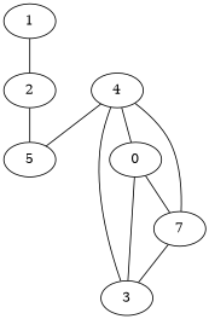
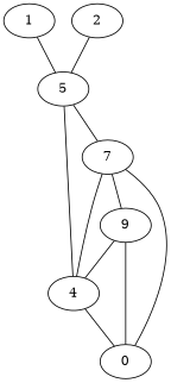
  digraph {
    edge [arrowhead=none]
    1
    2
    5
-   3
+   3 [label=9]
    4
    n6 [label=0]
    7
-   1 -> 2
+   1 -> 5
    2 -> 5
+   5 -> 7
    3 -> 4
    3 -> n6
    4 -> 5
    4 -> n6
    4 -> 7
    n6 -> 7
    7 -> 3
  }
